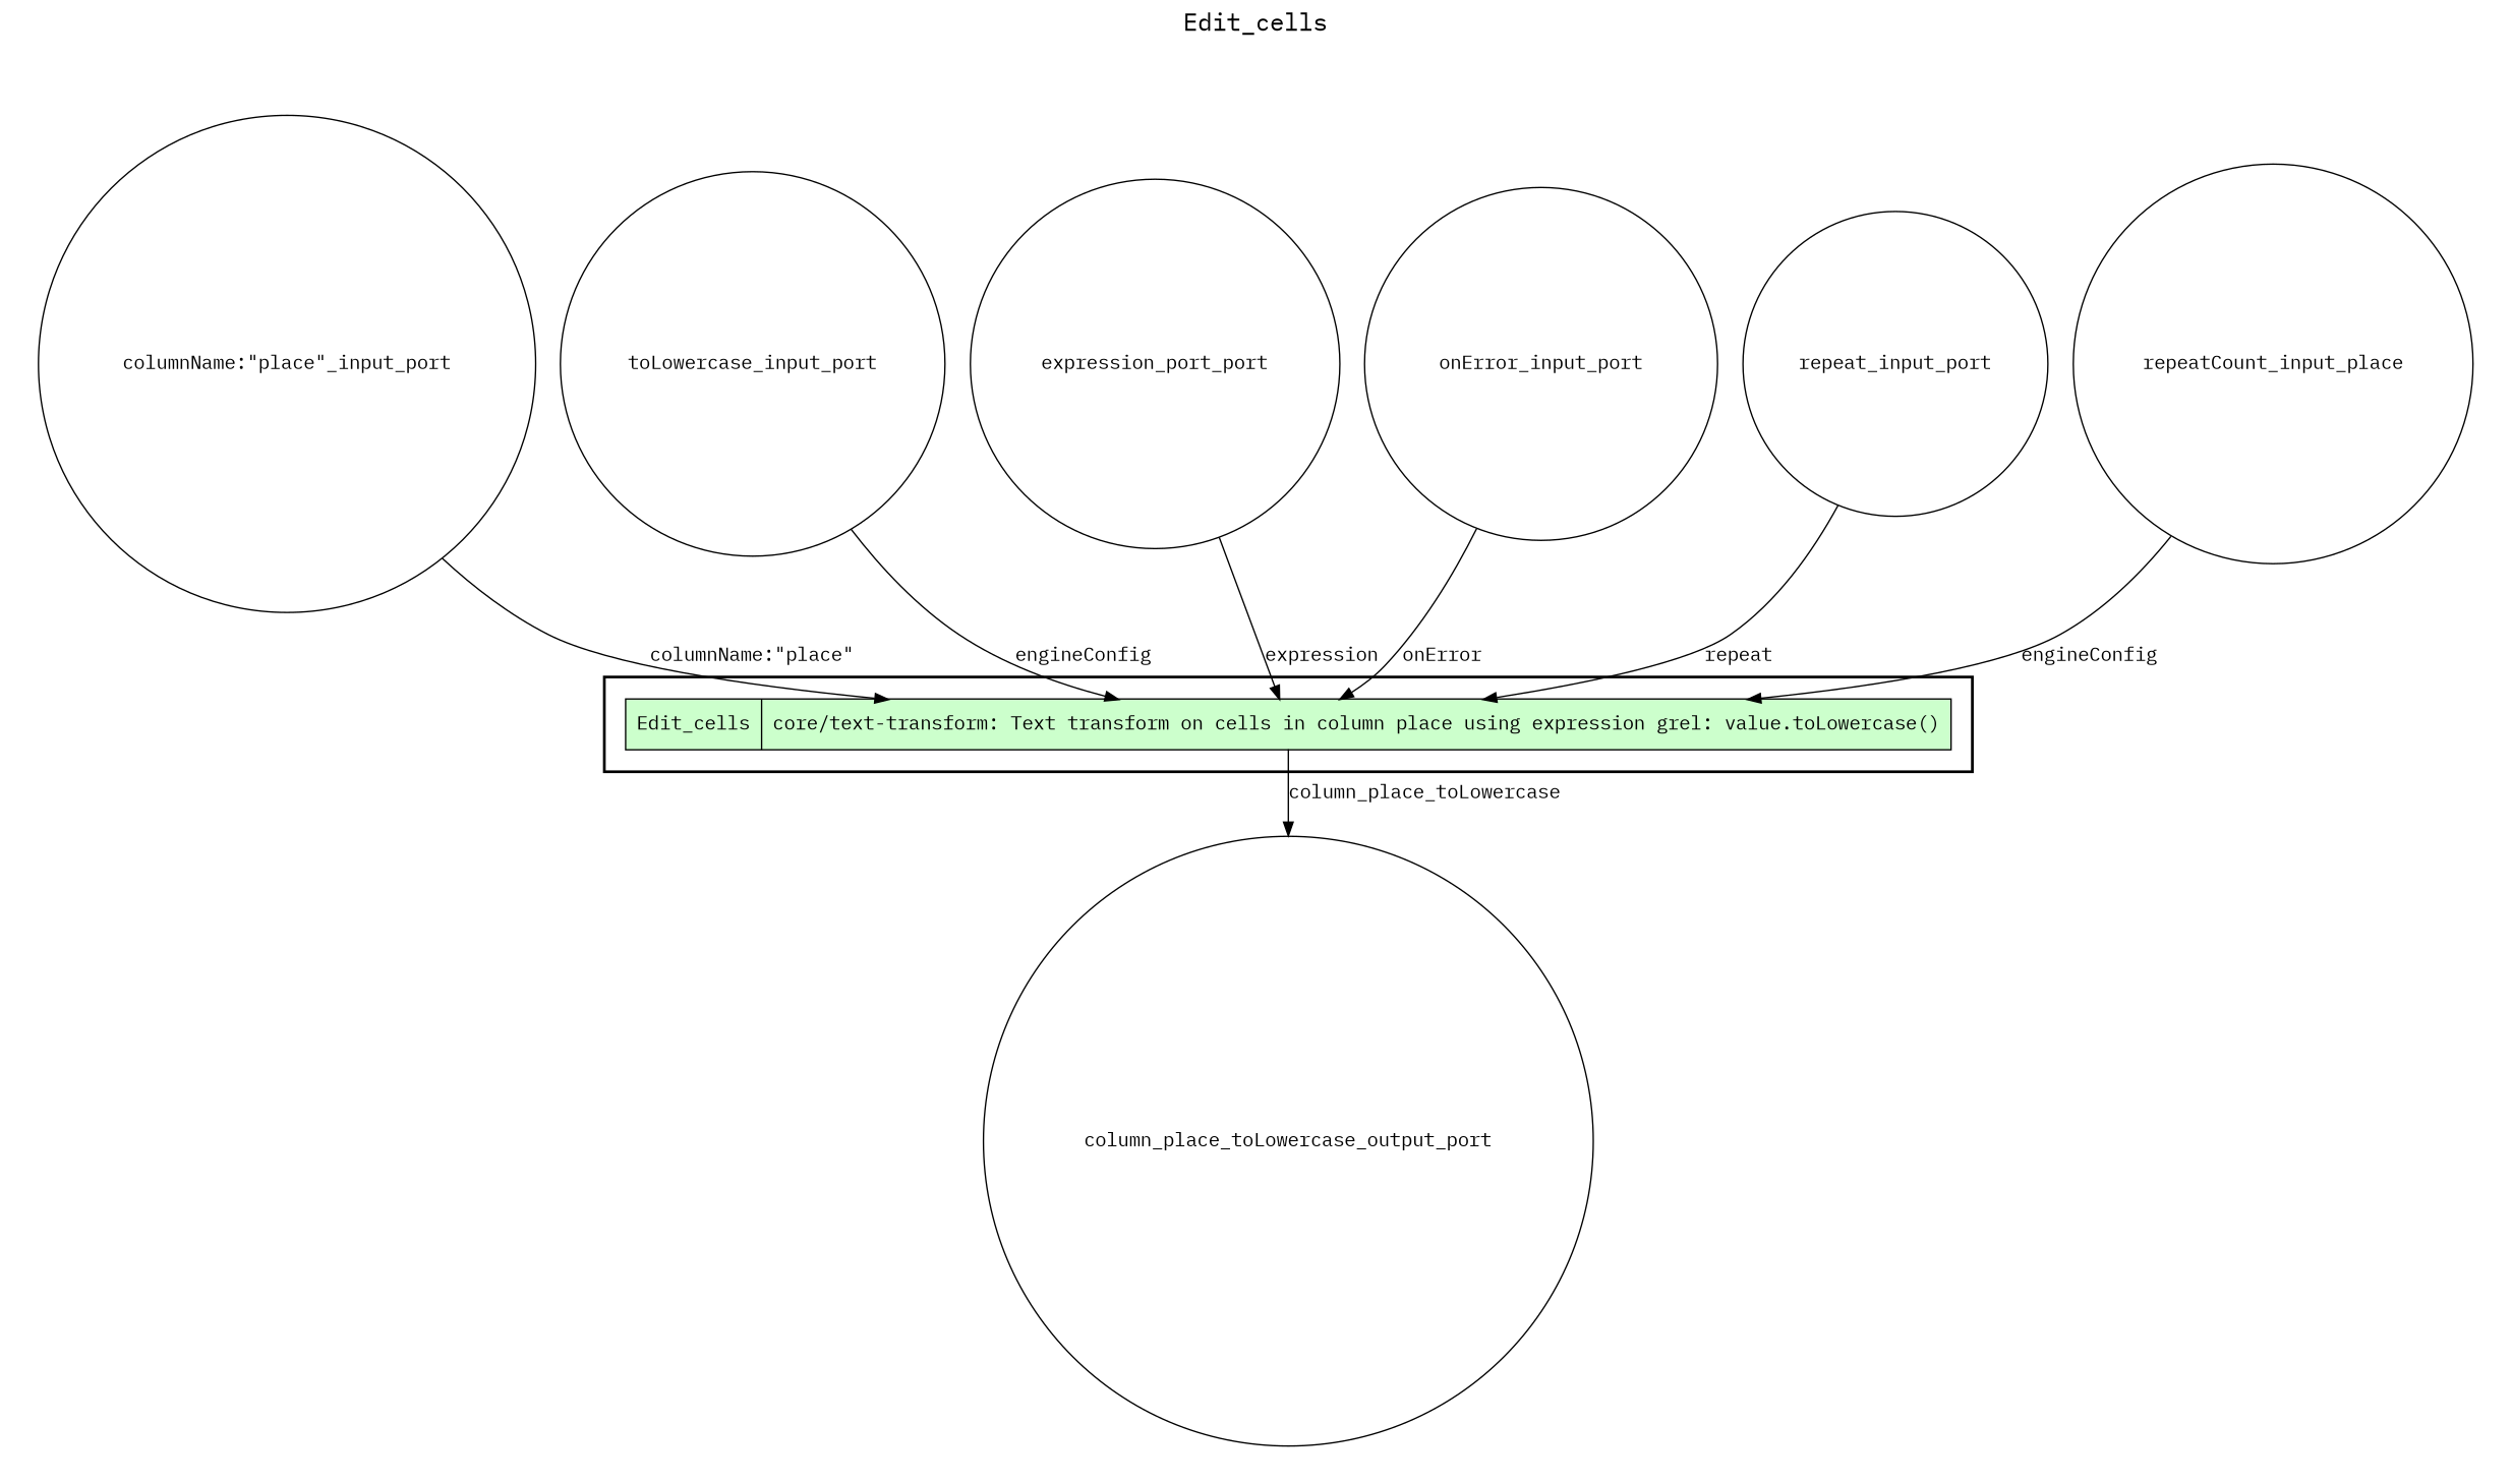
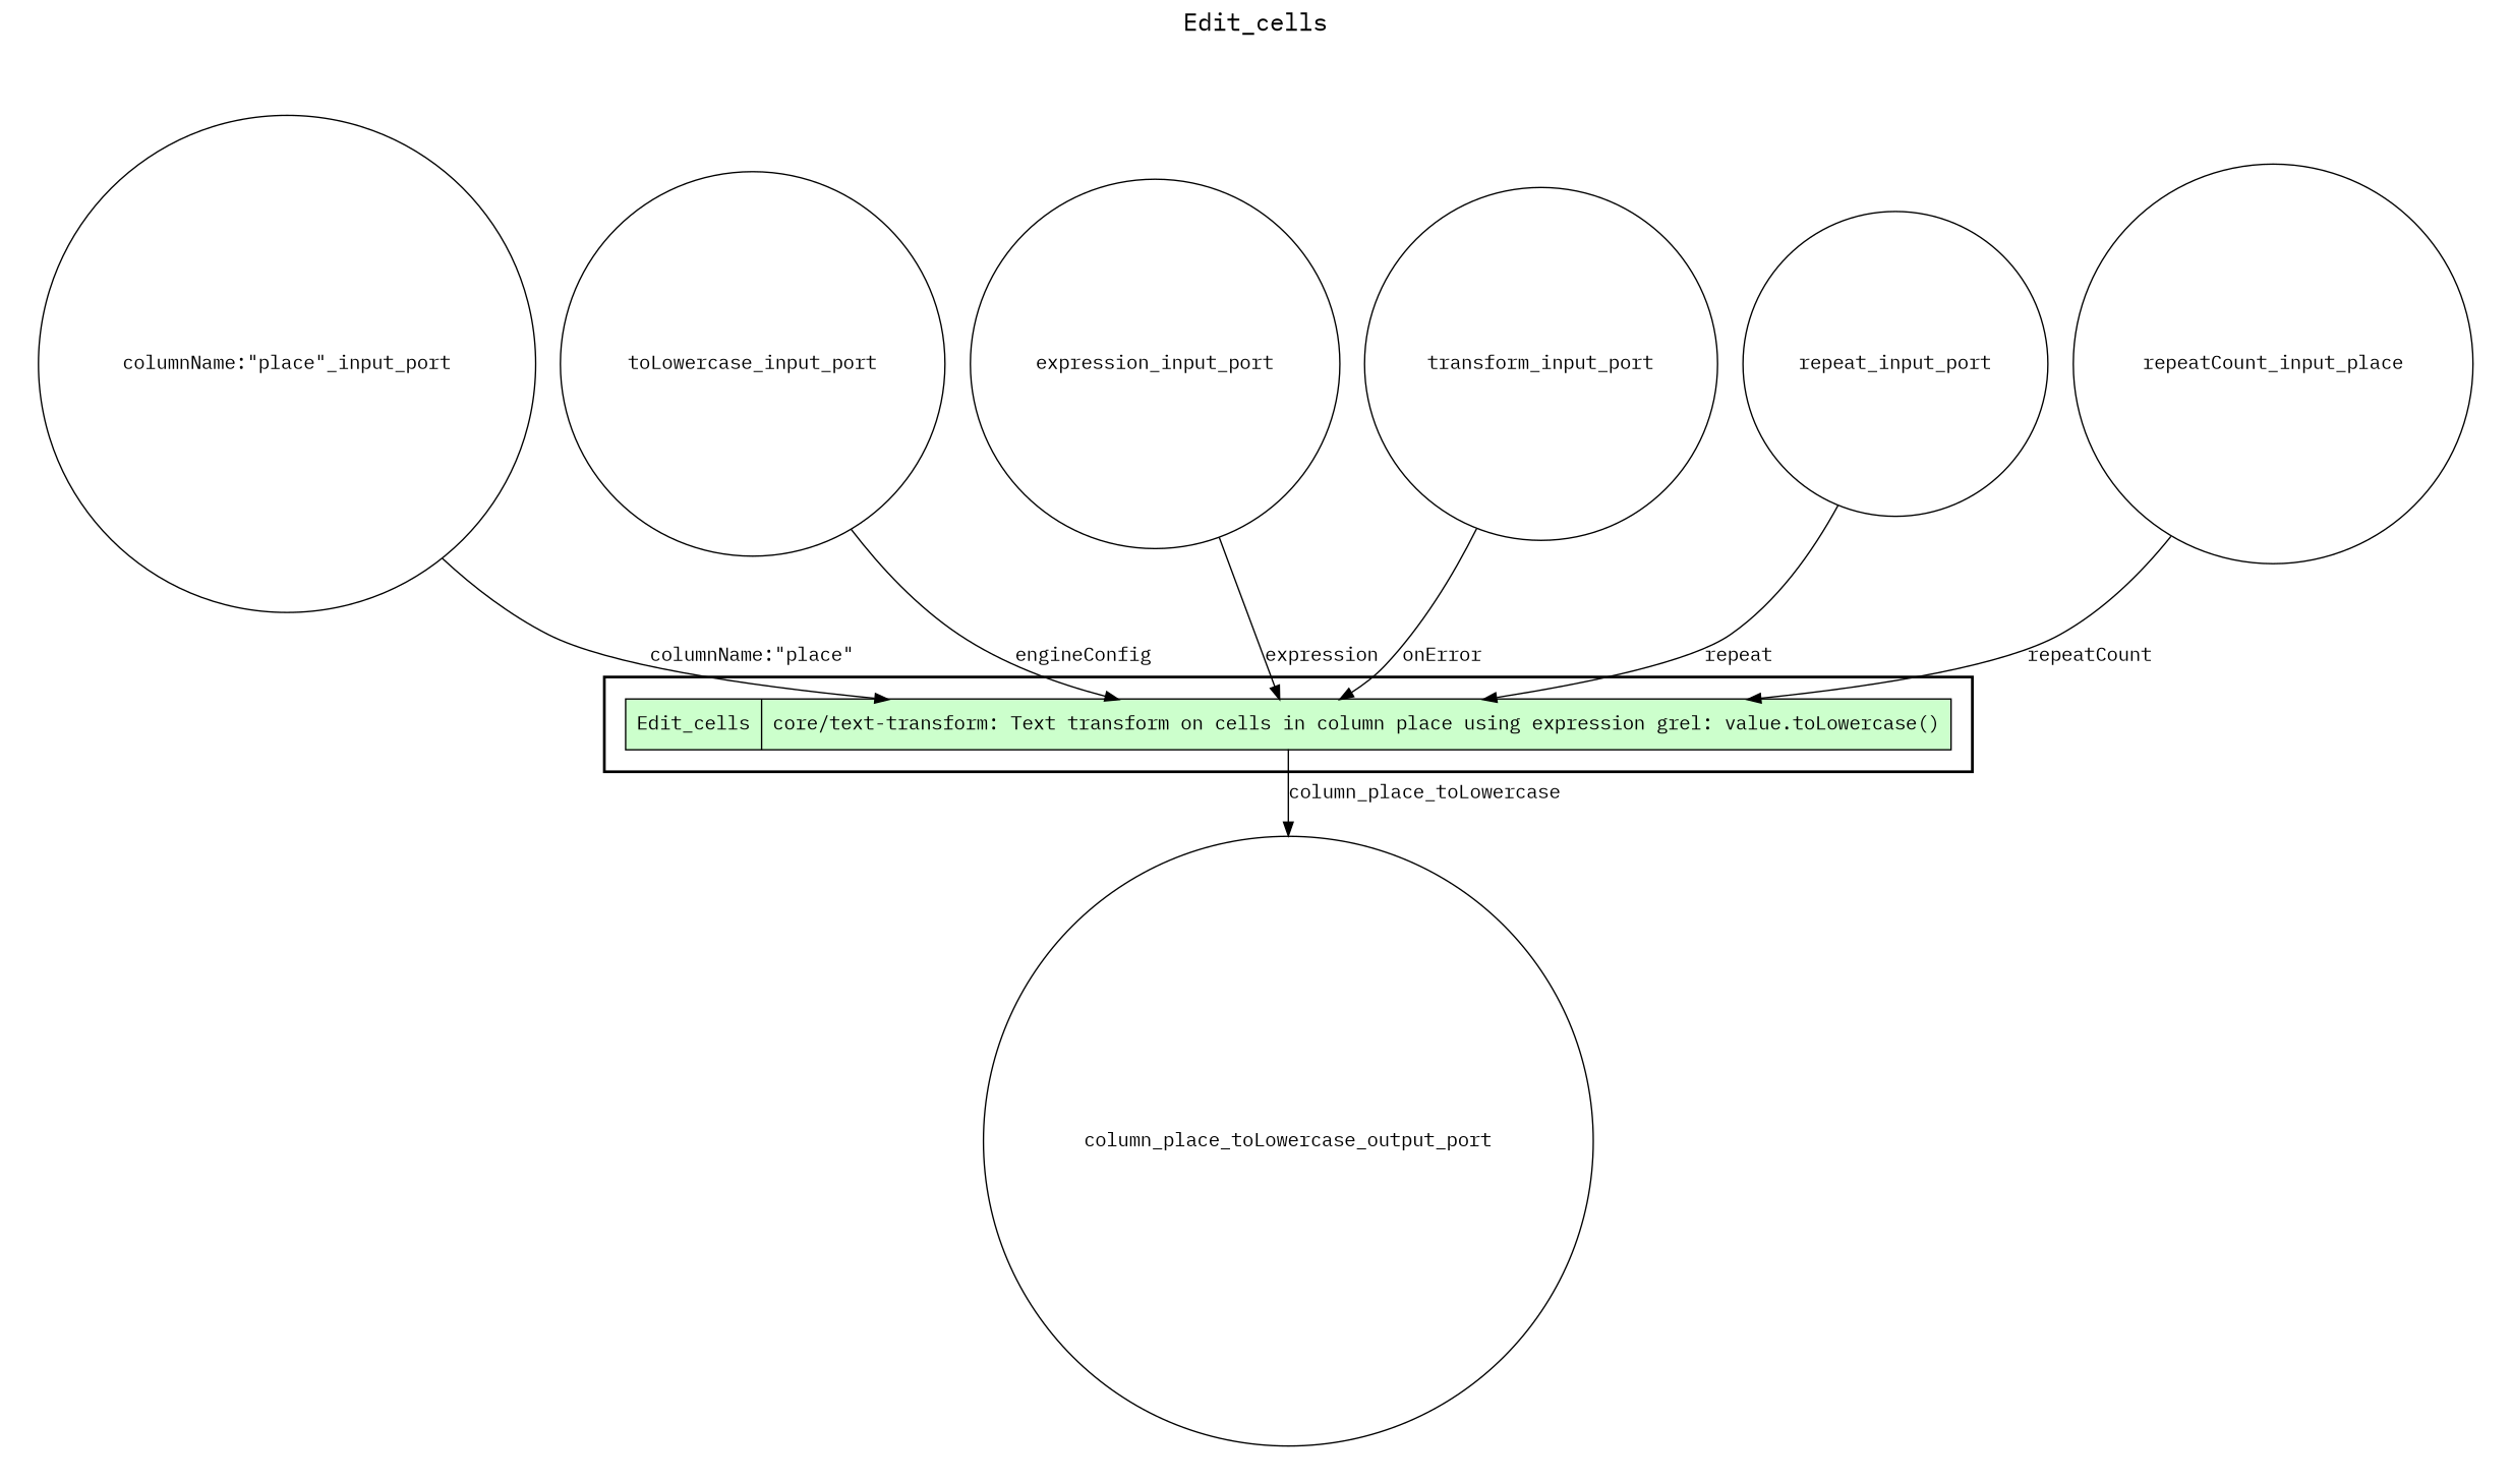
  digraph {
    fontname="IBM Plex Mono"
    fontsize=18
    label=Edit_cells
    labelloc=t
    rankdir=TB
    node [fillcolor="#FFFFFF" fontname="IBM Plex Mono" peripheries=1 shape=circle style=filled]
    edge [fontname="IBM Plex Mono"]
    n1 [fillcolor="#CCFFCC" label="{{<f0> Edit_cells |<f1> core/text-transform\: Text transform on cells in column place using expression grel\: value.toLowercase()}}" rankdir=LR shape=record]
    "columnName:\"place\"_input_port" [width=0.2]
    n3 [label=toLowercase_input_port width=0.2]
-   expression_input_port [width=0.2 label=expression_port_port]
-   onError_input_port [width=0.2]
+   expression_input_port [width=0.2]
+   onError_input_port [width=0.2 label=transform_input_port]
    repeat_input_port [width=0.2]
    n7 [label=repeatCount_input_place width=0.2]
    column_place_toLowercase_output_port [width=0.2]
    subgraph cluster_1 {
      color=black
      label=""
      penwidth=2
      subgraph cluster_2 {
        color=black
        label=""
        penwidth=0
        n1
      }
    }
    subgraph cluster_3 {
      label=""
      penwidth=0
      subgraph cluster_4 {
        label=""
        penwidth=0
        "columnName:\"place\"_input_port"
        n3
        expression_input_port
        onError_input_port
        repeat_input_port
        n7
      }
    }
    subgraph cluster_5 {
      label=""
      penwidth=0
      subgraph cluster_6 {
        label=""
        penwidth=0
        column_place_toLowercase_output_port
      }
    }
    n1 -> column_place_toLowercase_output_port [label=column_place_toLowercase]
    "columnName:\"place\"_input_port" -> n1 [label="columnName:\"place\""]
    n3 -> n1 [label=engineConfig]
    expression_input_port -> n1 [label=expression]
    onError_input_port -> n1 [label=onError]
    repeat_input_port -> n1 [label=repeat]
-   n7 -> n1 [label=engineConfig]
+   n7 -> n1 [label=repeatCount]
  }
